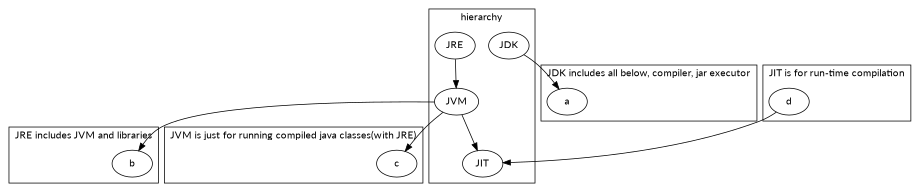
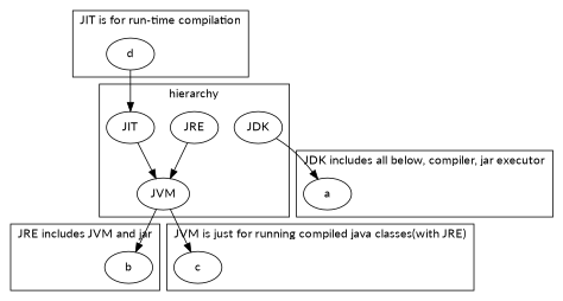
  digraph {
    fontname=Lato
    node [fontname=Lato]
    edge [fontname=Lato]
    JDK
    JRE
    JVM
    JIT
    a
    b
    c
    d
    subgraph cluster_1 {
      label=hierarchy
      JDK
      JRE
      JVM
      JIT
    }
    subgraph cluster_2 {
      label="JDK includes all below, compiler, jar executor"
      a
    }
    subgraph cluster_3 {
-     label="JRE includes JVM and libraries"
+     label="JRE includes JVM and jar"
      b
    }
    subgraph cluster_4 {
      label="JVM is just for running compiled java classes(with JRE)"
      c
    }
    subgraph cluster_5 {
      label="JIT is for run-time compilation"
      d
    }
    JDK -> a
    JRE -> JVM
-   JVM -> JIT
+   JIT -> JVM
    JVM -> b
    JVM -> c
    d -> JIT
  }
